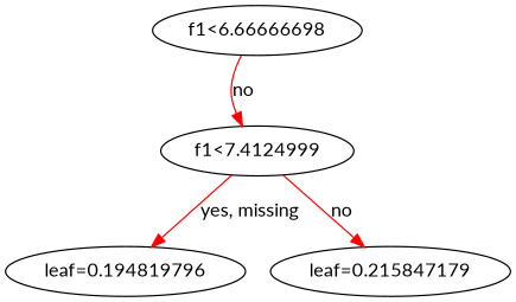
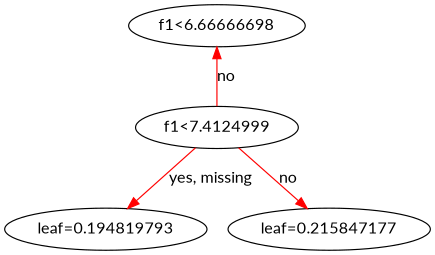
  digraph {
    fontname=Lato
    rankdir=UT
    node [fontname=Lato]
    edge [color="#FF0000" fontname=Lato]
    n1 [label="f1<6.66666698"]
    n2 [label="f1<7.4124999"]
-   n3 [label="leaf=0.194819796"]
-   n4 [label="leaf=0.215847179"]
-   n1 -> n2 [label=no]
+   n3 [label="leaf=0.194819793"]
+   n4 [label="leaf=0.215847177"]
+   n2 -> n1 [label=no]
    n2 -> n3 [label="yes, missing"]
    n2 -> n4 [label=no]
  }
